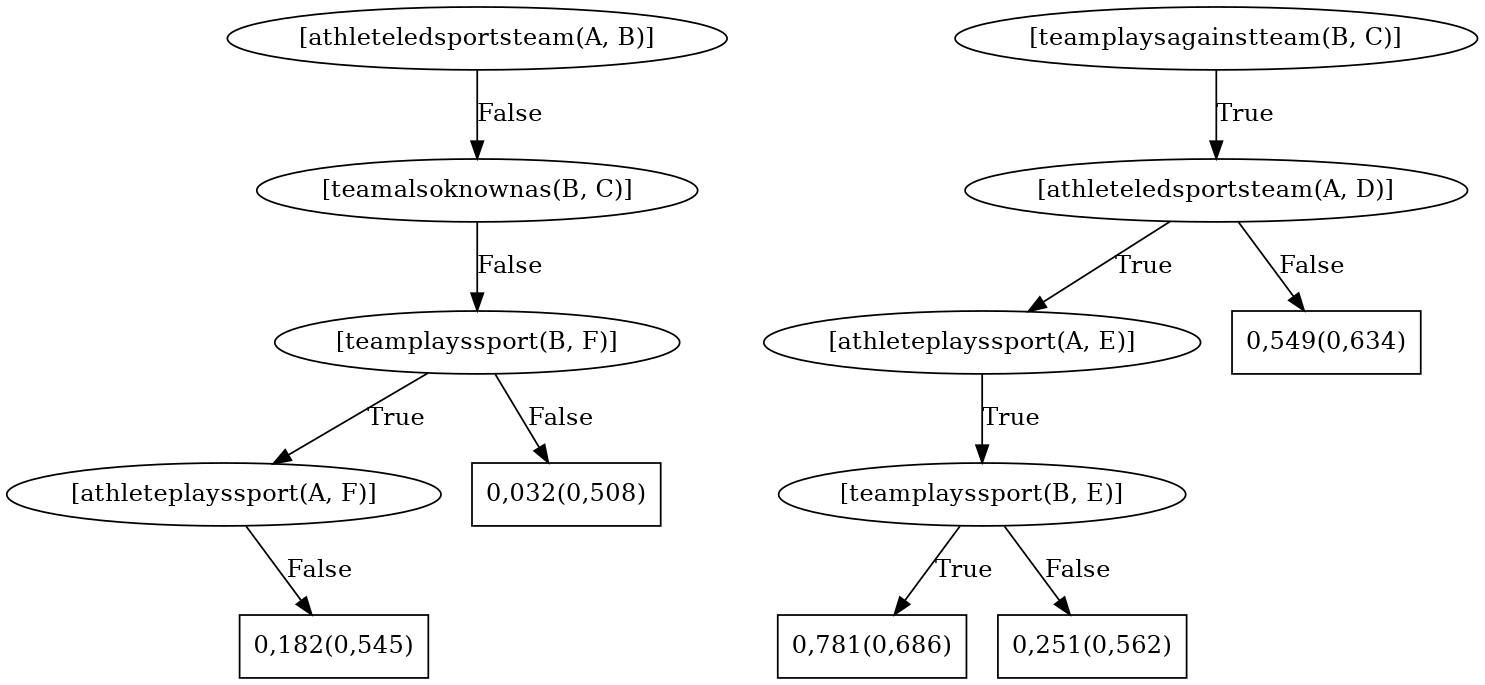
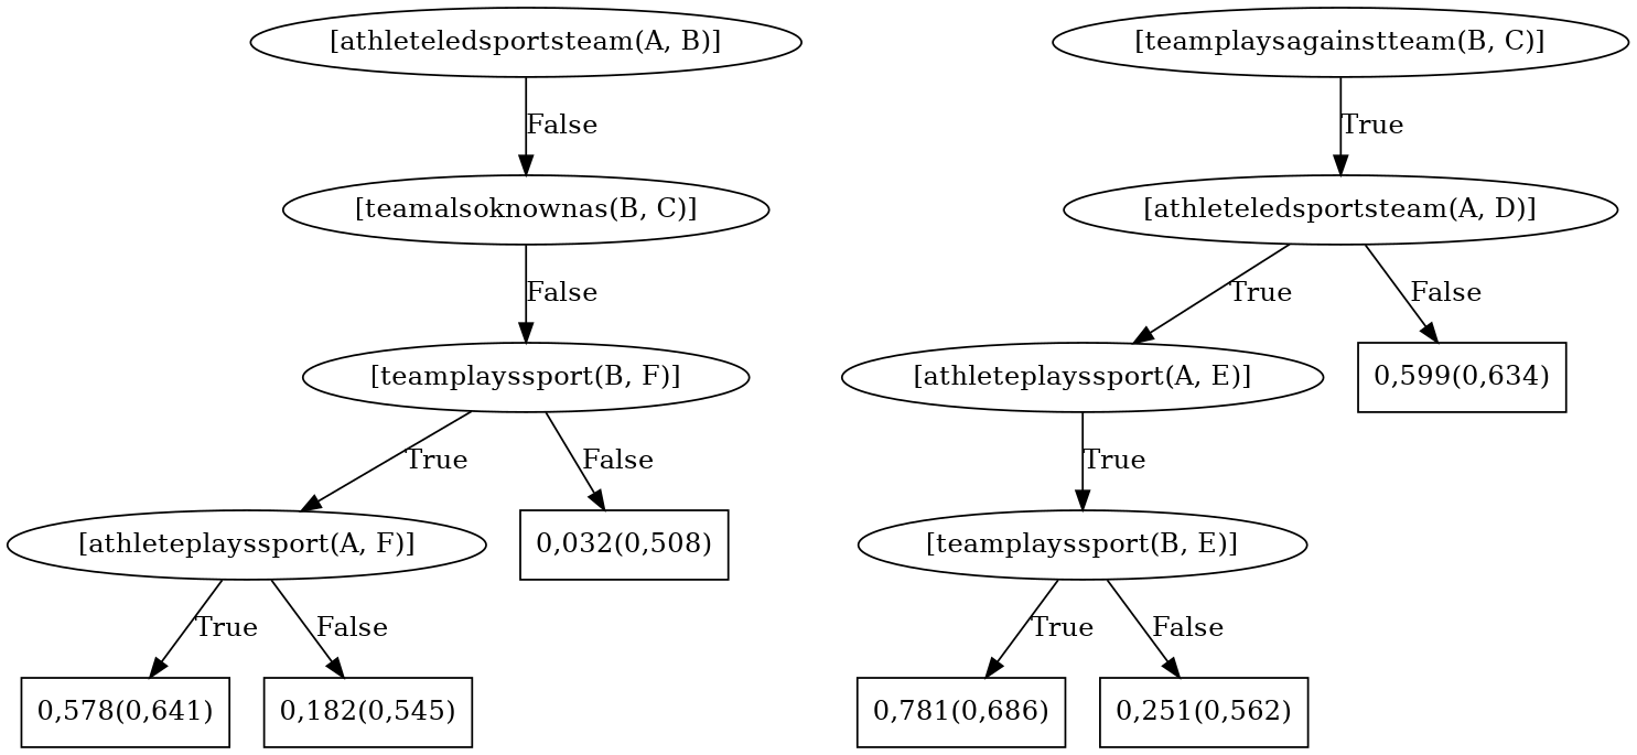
  digraph {
    n1 [label="[athleteledsportsteam(A, B)]"]
    n2 [label="[teamalsoknownas(B, C)]"]
    n3 [label="[teamplayssport(B, F)]"]
    n4 [label="[teamplaysagainstteam(B, C)]"]
    n5 [label="[athleteledsportsteam(A, D)]"]
    n6 [label="[athleteplayssport(A, F)]"]
    n7 [label="0,032(0,508)" shape=box]
    n8 [label="[athleteplayssport(A, E)]"]
-   n9 [label="0,549(0,634)" shape=box]
+   n9 [label="0,599(0,634)" shape=box]
+   n10 [label="0,578(0,641)" shape=box]
    n11 [label="0,182(0,545)" shape=box]
    n12 [label="[teamplayssport(B, E)]"]
    n13 [label="0,781(0,686)" shape=box]
    n14 [label="0,251(0,562)" shape=box]
    n1 -> n2 [label=False]
    n2 -> n3 [label=False]
    n3 -> n6 [label=True]
    n3 -> n7 [label=False]
    n4 -> n5 [label=True]
    n5 -> n8 [label=True]
    n5 -> n9 [label=False]
+   n6 -> n10 [label=True]
    n6 -> n11 [label=False]
    n8 -> n12 [label=True]
    n12 -> n13 [label=True]
    n12 -> n14 [label=False]
  }
